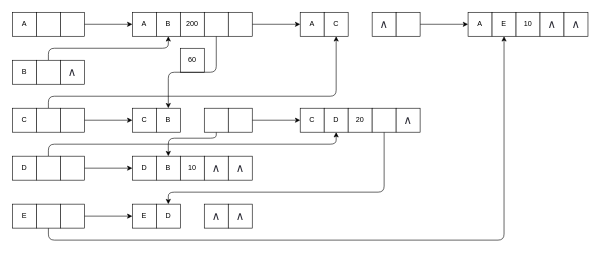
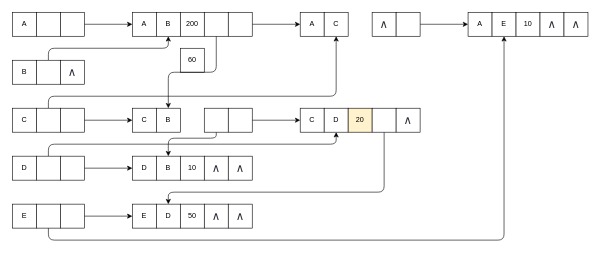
  <mxCell id="0" />
  <mxCell id="1" parent="0" />
  <mxCell id="2" value="A" style="whiteSpace=wrap;html=1;aspect=fixed;" vertex="1" parent="1"><mxGeometry x="20" y="20" width="40" height="40" as="geometry" /></mxCell>
  <mxCell id="3" value="" style="whiteSpace=wrap;html=1;aspect=fixed;" vertex="1" parent="1"><mxGeometry x="60" y="20" width="40" height="40" as="geometry" /></mxCell>
  <mxCell id="4" style="edgeStyle=orthogonalEdgeStyle;html=1;exitX=1;exitY=0.5;exitDx=0;exitDy=0;entryX=0;entryY=0.5;entryDx=0;entryDy=0;" edge="1" parent="1"><mxGeometry relative="1" as="geometry"><mxPoint x="140" y="40" as="sourcePoint" /><mxPoint x="220" y="40" as="targetPoint" /></mxGeometry></mxCell>
  <mxCell id="5" value="" style="whiteSpace=wrap;html=1;aspect=fixed;" vertex="1" parent="1"><mxGeometry x="100" y="20" width="40" height="40" as="geometry" /></mxCell>
  <mxCell id="6" value="B" style="whiteSpace=wrap;html=1;aspect=fixed;" vertex="1" parent="1"><mxGeometry x="20" y="100" width="40" height="40" as="geometry" /></mxCell>
  <mxCell id="7" style="edgeStyle=orthogonalEdgeStyle;html=1;exitX=0.5;exitY=0;exitDx=0;exitDy=0;entryX=0.5;entryY=1;entryDx=0;entryDy=0;" edge="1" parent="1" source="8" target="33"><mxGeometry relative="1" as="geometry" /></mxCell>
  <mxCell id="8" value="" style="whiteSpace=wrap;html=1;aspect=fixed;" vertex="1" parent="1"><mxGeometry x="60" y="100" width="40" height="40" as="geometry" /></mxCell>
  <mxCell id="9" value="&lt;span style=&quot;color: rgb(44, 44, 54); font-family: KaTeX_Main, &amp;quot;Times New Roman&amp;quot;, serif; font-size: 19.36px; text-align: left; background-color: rgb(255, 255, 255);&quot;&gt;∧&lt;/span&gt;" style="whiteSpace=wrap;html=1;aspect=fixed;" vertex="1" parent="1"><mxGeometry x="100" y="100" width="40" height="40" as="geometry" /></mxCell>
  <mxCell id="10" value="C" style="whiteSpace=wrap;html=1;aspect=fixed;" vertex="1" parent="1"><mxGeometry x="20" y="180" width="40" height="40" as="geometry" /></mxCell>
  <mxCell id="11" style="edgeStyle=orthogonalEdgeStyle;html=1;exitX=0.5;exitY=0;exitDx=0;exitDy=0;entryX=0.5;entryY=1;entryDx=0;entryDy=0;" edge="1" parent="1" source="12" target="50"><mxGeometry relative="1" as="geometry"><Array as="points"><mxPoint x="80" y="160" /><mxPoint x="560" y="160" /></Array></mxGeometry></mxCell>
  <mxCell id="12" value="" style="whiteSpace=wrap;html=1;aspect=fixed;" vertex="1" parent="1"><mxGeometry x="60" y="180" width="40" height="40" as="geometry" /></mxCell>
  <mxCell id="13" style="edgeStyle=orthogonalEdgeStyle;html=1;exitX=1;exitY=0.5;exitDx=0;exitDy=0;entryX=0;entryY=0.5;entryDx=0;entryDy=0;" edge="1" parent="1" source="14" target="25"><mxGeometry relative="1" as="geometry" /></mxCell>
  <mxCell id="14" value="" style="whiteSpace=wrap;html=1;aspect=fixed;" vertex="1" parent="1"><mxGeometry x="100" y="180" width="40" height="40" as="geometry" /></mxCell>
  <mxCell id="15" value="D" style="whiteSpace=wrap;html=1;aspect=fixed;" vertex="1" parent="1"><mxGeometry x="20" y="260" width="40" height="40" as="geometry" /></mxCell>
  <mxCell id="16" style="edgeStyle=orthogonalEdgeStyle;html=1;exitX=0.5;exitY=0;exitDx=0;exitDy=0;entryX=0.5;entryY=1;entryDx=0;entryDy=0;" edge="1" parent="1" source="17" target="60"><mxGeometry relative="1" as="geometry"><Array as="points"><mxPoint x="80" y="240" /><mxPoint x="560" y="240" /></Array></mxGeometry></mxCell>
  <mxCell id="17" value="" style="whiteSpace=wrap;html=1;aspect=fixed;" vertex="1" parent="1"><mxGeometry x="60" y="260" width="40" height="40" as="geometry" /></mxCell>
  <mxCell id="18" style="edgeStyle=orthogonalEdgeStyle;html=1;exitX=1;exitY=0.5;exitDx=0;exitDy=0;entryX=0;entryY=0.5;entryDx=0;entryDy=0;" edge="1" parent="1" source="19" target="39"><mxGeometry relative="1" as="geometry" /></mxCell>
  <mxCell id="19" value="" style="whiteSpace=wrap;html=1;aspect=fixed;" vertex="1" parent="1"><mxGeometry x="100" y="260" width="40" height="40" as="geometry" /></mxCell>
  <mxCell id="20" value="E" style="whiteSpace=wrap;html=1;aspect=fixed;" vertex="1" parent="1"><mxGeometry x="20" y="340" width="40" height="40" as="geometry" /></mxCell>
  <mxCell id="21" style="edgeStyle=orthogonalEdgeStyle;html=1;exitX=0.5;exitY=1;exitDx=0;exitDy=0;entryX=0.5;entryY=1;entryDx=0;entryDy=0;" edge="1" parent="1" source="22" target="55"><mxGeometry relative="1" as="geometry"><Array as="points"><mxPoint x="80" y="400" /><mxPoint x="840" y="400" /></Array></mxGeometry></mxCell>
  <mxCell id="22" value="" style="whiteSpace=wrap;html=1;aspect=fixed;" vertex="1" parent="1"><mxGeometry x="60" y="340" width="40" height="40" as="geometry" /></mxCell>
  <mxCell id="23" style="edgeStyle=orthogonalEdgeStyle;html=1;exitX=1;exitY=0.5;exitDx=0;exitDy=0;entryX=0;entryY=0.5;entryDx=0;entryDy=0;" edge="1" parent="1" source="24" target="44"><mxGeometry relative="1" as="geometry" /></mxCell>
  <mxCell id="24" value="" style="whiteSpace=wrap;html=1;aspect=fixed;" vertex="1" parent="1"><mxGeometry x="100" y="340" width="40" height="40" as="geometry" /></mxCell>
  <mxCell id="25" value="C" style="whiteSpace=wrap;html=1;aspect=fixed;" vertex="1" parent="1"><mxGeometry x="220" y="180" width="40" height="40" as="geometry" /></mxCell>
  <mxCell id="26" value="B" style="whiteSpace=wrap;html=1;aspect=fixed;" vertex="1" parent="1"><mxGeometry x="260" y="180" width="40" height="40" as="geometry" /></mxCell>
  <mxCell id="27" value="60" style="whiteSpace=wrap;html=1;aspect=fixed;" vertex="1" parent="1"><mxGeometry x="300" y="80" width="40" height="40" as="geometry" /></mxCell>
  <mxCell id="28" style="edgeStyle=orthogonalEdgeStyle;html=1;exitX=0.5;exitY=1;exitDx=0;exitDy=0;entryX=0.5;entryY=0;entryDx=0;entryDy=0;" edge="1" parent="1" source="29" target="40"><mxGeometry relative="1" as="geometry"><Array as="points"><mxPoint x="360" y="230" /><mxPoint x="280" y="230" /></Array></mxGeometry></mxCell>
  <mxCell id="29" value="" style="whiteSpace=wrap;html=1;aspect=fixed;" vertex="1" parent="1"><mxGeometry x="340" y="180" width="40" height="40" as="geometry" /></mxCell>
  <mxCell id="30" style="edgeStyle=orthogonalEdgeStyle;html=1;exitX=1;exitY=0.5;exitDx=0;exitDy=0;entryX=0;entryY=0.5;entryDx=0;entryDy=0;" edge="1" parent="1" source="31" target="59"><mxGeometry relative="1" as="geometry" /></mxCell>
  <mxCell id="31" value="" style="whiteSpace=wrap;html=1;aspect=fixed;" vertex="1" parent="1"><mxGeometry x="380" y="180" width="40" height="40" as="geometry" /></mxCell>
  <mxCell id="32" value="A" style="whiteSpace=wrap;html=1;aspect=fixed;" vertex="1" parent="1"><mxGeometry x="220" y="20" width="40" height="40" as="geometry" /></mxCell>
  <mxCell id="33" value="B" style="whiteSpace=wrap;html=1;aspect=fixed;" vertex="1" parent="1"><mxGeometry x="260" y="20" width="40" height="40" as="geometry" /></mxCell>
  <mxCell id="34" value="200" style="whiteSpace=wrap;html=1;aspect=fixed;" vertex="1" parent="1"><mxGeometry x="300" y="20" width="40" height="40" as="geometry" /></mxCell>
  <mxCell id="35" style="edgeStyle=orthogonalEdgeStyle;html=1;exitX=0.5;exitY=1;exitDx=0;exitDy=0;entryX=0.5;entryY=0;entryDx=0;entryDy=0;" edge="1" parent="1" source="36" target="26"><mxGeometry relative="1" as="geometry" /></mxCell>
  <mxCell id="36" value="" style="whiteSpace=wrap;html=1;aspect=fixed;" vertex="1" parent="1"><mxGeometry x="340" y="20" width="40" height="40" as="geometry" /></mxCell>
  <mxCell id="37" style="edgeStyle=orthogonalEdgeStyle;html=1;exitX=1;exitY=0.5;exitDx=0;exitDy=0;entryX=0;entryY=0.5;entryDx=0;entryDy=0;" edge="1" parent="1" source="38" target="49"><mxGeometry relative="1" as="geometry" /></mxCell>
  <mxCell id="38" value="" style="whiteSpace=wrap;html=1;aspect=fixed;" vertex="1" parent="1"><mxGeometry x="380" y="20" width="40" height="40" as="geometry" /></mxCell>
  <mxCell id="39" value="D" style="whiteSpace=wrap;html=1;aspect=fixed;" vertex="1" parent="1"><mxGeometry x="220" y="260" width="40" height="40" as="geometry" /></mxCell>
  <mxCell id="40" value="B" style="whiteSpace=wrap;html=1;aspect=fixed;" vertex="1" parent="1"><mxGeometry x="260" y="260" width="40" height="40" as="geometry" /></mxCell>
  <mxCell id="41" value="10" style="whiteSpace=wrap;html=1;aspect=fixed;" vertex="1" parent="1"><mxGeometry x="300" y="260" width="40" height="40" as="geometry" /></mxCell>
  <mxCell id="42" value="&lt;span style=&quot;color: rgb(44, 44, 54); font-family: KaTeX_Main, &amp;quot;Times New Roman&amp;quot;, serif; font-size: 19.36px; text-align: left; background-color: rgb(255, 255, 255);&quot;&gt;∧&lt;/span&gt;" style="whiteSpace=wrap;html=1;aspect=fixed;" vertex="1" parent="1"><mxGeometry x="340" y="260" width="40" height="40" as="geometry" /></mxCell>
  <mxCell id="43" value="&lt;span style=&quot;color: rgb(44, 44, 54); font-family: KaTeX_Main, &amp;quot;Times New Roman&amp;quot;, serif; font-size: 19.36px; text-align: left; background-color: rgb(255, 255, 255);&quot;&gt;∧&lt;/span&gt;" style="whiteSpace=wrap;html=1;aspect=fixed;" vertex="1" parent="1"><mxGeometry x="380" y="260" width="40" height="40" as="geometry" /></mxCell>
  <mxCell id="44" value="E" style="whiteSpace=wrap;html=1;aspect=fixed;" vertex="1" parent="1"><mxGeometry x="220" y="340" width="40" height="40" as="geometry" /></mxCell>
  <mxCell id="45" value="D" style="whiteSpace=wrap;html=1;aspect=fixed;" vertex="1" parent="1"><mxGeometry x="260" y="340" width="40" height="40" as="geometry" /></mxCell>
+ <mxCell id="46" value="50" style="whiteSpace=wrap;html=1;aspect=fixed;" vertex="1" parent="1"><mxGeometry x="300" y="340" width="40" height="40" as="geometry" /></mxCell>
  <mxCell id="47" value="&lt;span style=&quot;color: rgb(44, 44, 54); font-family: KaTeX_Main, &amp;quot;Times New Roman&amp;quot;, serif; font-size: 19.36px; text-align: left; background-color: rgb(255, 255, 255);&quot;&gt;∧&lt;/span&gt;" style="whiteSpace=wrap;html=1;aspect=fixed;" vertex="1" parent="1"><mxGeometry x="340" y="340" width="40" height="40" as="geometry" /></mxCell>
  <mxCell id="48" value="&lt;span style=&quot;color: rgb(44, 44, 54); font-family: KaTeX_Main, &amp;quot;Times New Roman&amp;quot;, serif; font-size: 19.36px; text-align: left; background-color: rgb(255, 255, 255);&quot;&gt;∧&lt;/span&gt;" style="whiteSpace=wrap;html=1;aspect=fixed;" vertex="1" parent="1"><mxGeometry x="380" y="340" width="40" height="40" as="geometry" /></mxCell>
  <mxCell id="49" value="A" style="whiteSpace=wrap;html=1;aspect=fixed;" vertex="1" parent="1"><mxGeometry x="500" y="20" width="40" height="40" as="geometry" /></mxCell>
  <mxCell id="50" value="C" style="whiteSpace=wrap;html=1;aspect=fixed;" vertex="1" parent="1"><mxGeometry x="540" y="20" width="40" height="40" as="geometry" /></mxCell>
  <mxCell id="51" value="&lt;span style=&quot;color: rgb(44, 44, 54); font-family: KaTeX_Main, &amp;quot;Times New Roman&amp;quot;, serif; font-size: 19.36px; text-align: left; background-color: rgb(255, 255, 255);&quot;&gt;∧&lt;/span&gt;" style="whiteSpace=wrap;html=1;aspect=fixed;" vertex="1" parent="1"><mxGeometry x="620" y="20" width="40" height="40" as="geometry" /></mxCell>
  <mxCell id="52" style="edgeStyle=orthogonalEdgeStyle;html=1;exitX=1;exitY=0.5;exitDx=0;exitDy=0;entryX=0;entryY=0.5;entryDx=0;entryDy=0;" edge="1" parent="1" source="53" target="54"><mxGeometry relative="1" as="geometry" /></mxCell>
  <mxCell id="53" value="" style="whiteSpace=wrap;html=1;aspect=fixed;" vertex="1" parent="1"><mxGeometry x="660" y="20" width="40" height="40" as="geometry" /></mxCell>
  <mxCell id="54" value="A" style="whiteSpace=wrap;html=1;aspect=fixed;" vertex="1" parent="1"><mxGeometry x="780" y="20" width="40" height="40" as="geometry" /></mxCell>
  <mxCell id="55" value="E" style="whiteSpace=wrap;html=1;aspect=fixed;" vertex="1" parent="1"><mxGeometry x="820" y="20" width="40" height="40" as="geometry" /></mxCell>
  <mxCell id="56" value="10" style="whiteSpace=wrap;html=1;aspect=fixed;" vertex="1" parent="1"><mxGeometry x="860" y="20" width="40" height="40" as="geometry" /></mxCell>
  <mxCell id="57" value="&lt;span style=&quot;color: rgb(44, 44, 54); font-family: KaTeX_Main, &amp;quot;Times New Roman&amp;quot;, serif; font-size: 19.36px; text-align: left; background-color: rgb(255, 255, 255);&quot;&gt;∧&lt;/span&gt;" style="whiteSpace=wrap;html=1;aspect=fixed;" vertex="1" parent="1"><mxGeometry x="900" y="20" width="40" height="40" as="geometry" /></mxCell>
  <mxCell id="58" value="&lt;span style=&quot;color: rgb(44, 44, 54); font-family: KaTeX_Main, &amp;quot;Times New Roman&amp;quot;, serif; font-size: 19.36px; text-align: left; background-color: rgb(255, 255, 255);&quot;&gt;∧&lt;/span&gt;" style="whiteSpace=wrap;html=1;aspect=fixed;" vertex="1" parent="1"><mxGeometry x="940" y="20" width="40" height="40" as="geometry" /></mxCell>
  <mxCell id="59" value="C" style="whiteSpace=wrap;html=1;aspect=fixed;" vertex="1" parent="1"><mxGeometry x="500" y="180" width="40" height="40" as="geometry" /></mxCell>
  <mxCell id="60" value="D" style="whiteSpace=wrap;html=1;aspect=fixed;" vertex="1" parent="1"><mxGeometry x="540" y="180" width="40" height="40" as="geometry" /></mxCell>
- <mxCell id="61" value="20" style="whiteSpace=wrap;html=1;aspect=fixed;" vertex="1" parent="1"><mxGeometry x="580" y="180" width="40" height="40" as="geometry" /></mxCell>
+ <mxCell id="61" value="20" style="whiteSpace=wrap;html=1;aspect=fixed;fillColor=#fff2cc;" vertex="1" parent="1"><mxGeometry x="580" y="180" width="40" height="40" as="geometry" /></mxCell>
  <mxCell id="62" style="edgeStyle=orthogonalEdgeStyle;html=1;exitX=0.5;exitY=1;exitDx=0;exitDy=0;entryX=0.5;entryY=0;entryDx=0;entryDy=0;" edge="1" parent="1" source="63" target="45"><mxGeometry relative="1" as="geometry"><Array as="points"><mxPoint x="640" y="320" /><mxPoint x="280" y="320" /></Array></mxGeometry></mxCell>
  <mxCell id="63" value="" style="whiteSpace=wrap;html=1;aspect=fixed;" vertex="1" parent="1"><mxGeometry x="620" y="180" width="40" height="40" as="geometry" /></mxCell>
  <mxCell id="64" value="&lt;span style=&quot;color: rgb(44, 44, 54); font-family: KaTeX_Main, &amp;quot;Times New Roman&amp;quot;, serif; font-size: 19.36px; text-align: left; background-color: rgb(255, 255, 255);&quot;&gt;∧&lt;/span&gt;" style="whiteSpace=wrap;html=1;aspect=fixed;" vertex="1" parent="1"><mxGeometry x="660" y="180" width="40" height="40" as="geometry" /></mxCell>
